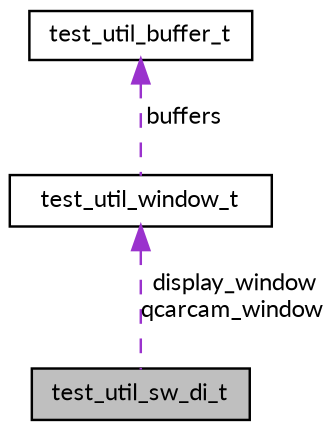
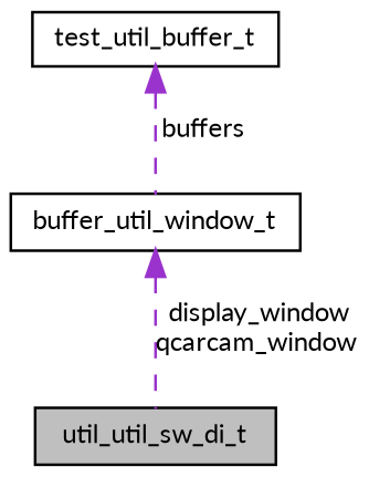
  digraph {
    fontname=Lato
    node [color=black fillcolor=white fontname=Lato fontsize=10 shape=record style=filled]
    edge [color=darkorchid3 dir=back fontname=Lato fontsize=10 labelfontname=Helvetica labelfontsize=10 style=dashed]
-   n1 [fillcolor=grey75 fontcolor=black height=0.2 label=test_util_sw_di_t width=0.4]
-   n2 [height=0.2 label=test_util_window_t width=0.4]
+   n1 [fillcolor=grey75 fontcolor=black height=0.2 label=util_util_sw_di_t width=0.4]
+   n2 [height=0.2 label=buffer_util_window_t width=0.4]
    n3 [height=0.2 label=test_util_buffer_t width=0.4]
    n2 -> n1 [label=" display_window\nqcarcam_window"]
    n3 -> n2 [label=" buffers"]
  }
